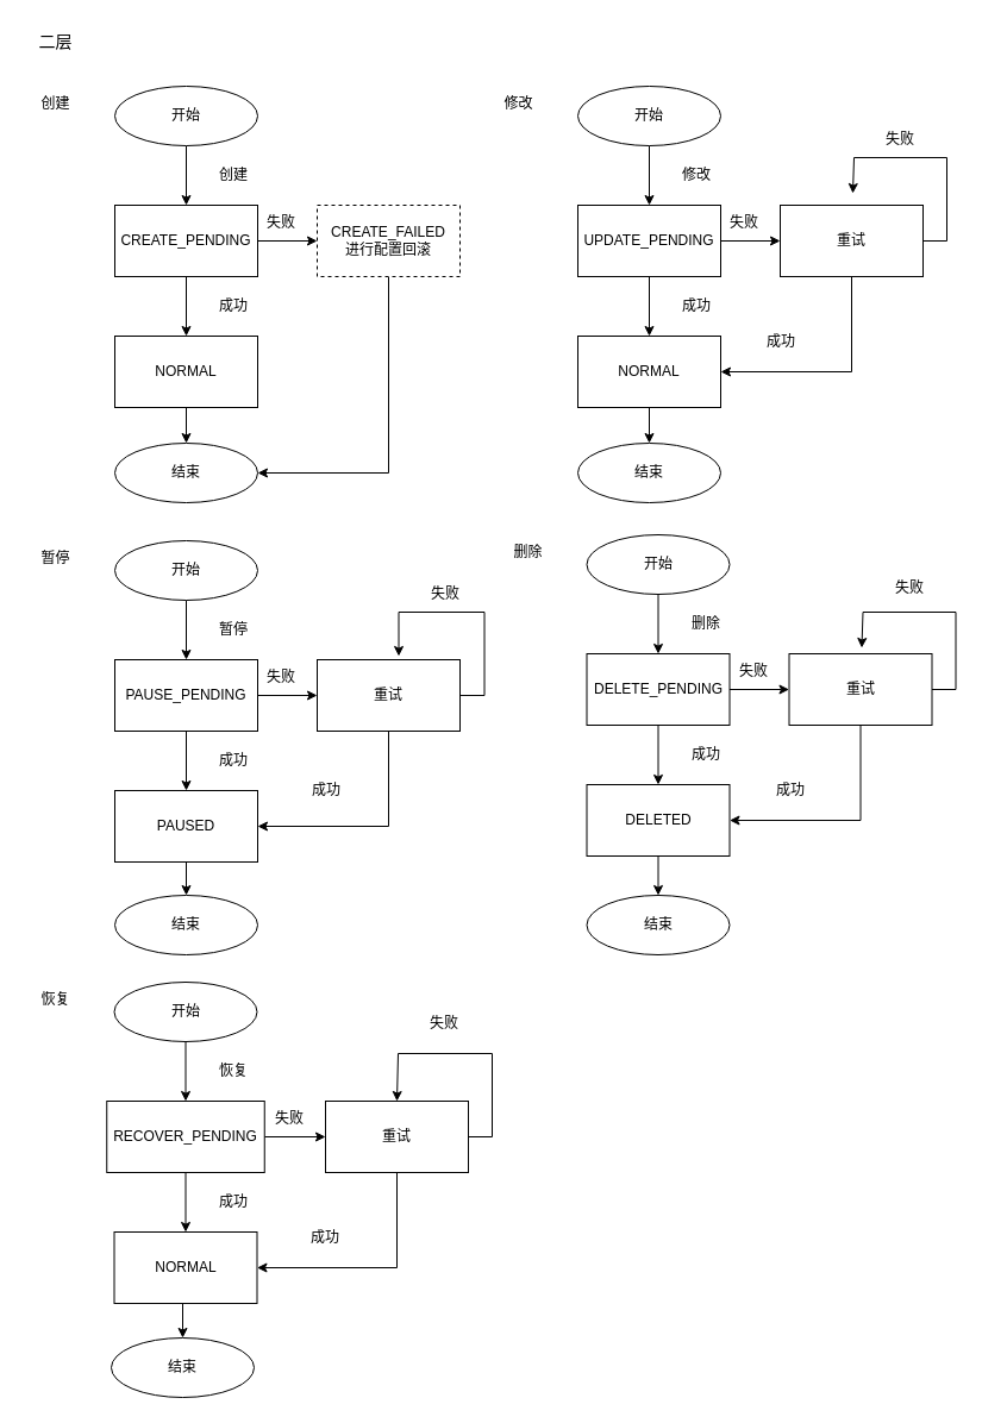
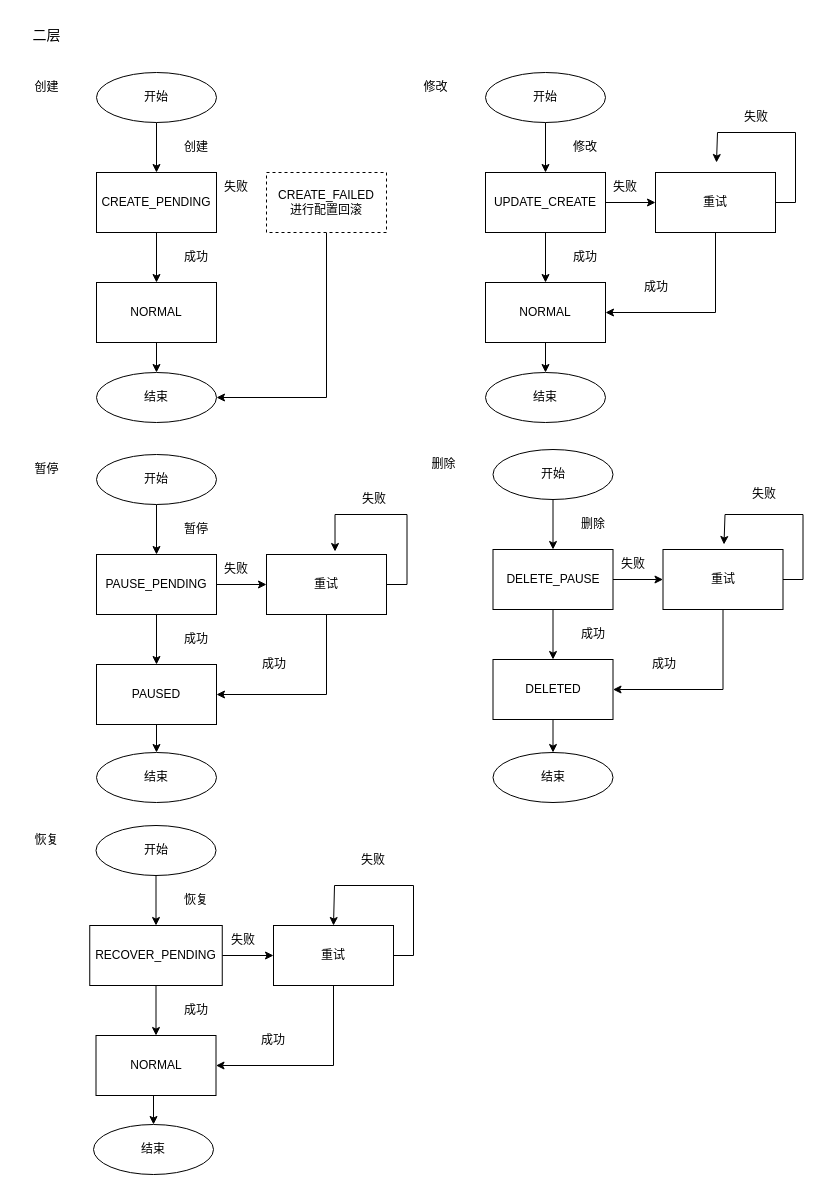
  <mxCell id="0" />
  <mxCell id="1" parent="0" />
  <mxCell id="2" style="edgeStyle=orthogonalEdgeStyle;rounded=0;orthogonalLoop=1;jettySize=auto;html=1;exitX=0.5;exitY=1;exitDx=0;exitDy=0;entryX=0.5;entryY=0;entryDx=0;entryDy=0;" parent="1" source="3" target="7" edge="1"><mxGeometry relative="1" as="geometry" /></mxCell>
  <mxCell id="3" value="开始" style="ellipse;whiteSpace=wrap;html=1;" parent="1" vertex="1"><mxGeometry x="96" y="72" width="120" height="50" as="geometry" /></mxCell>
  <mxCell id="4" value="&lt;font style=&quot;font-size: 14px;&quot;&gt;二层&lt;/font&gt;" style="text;html=1;align=center;verticalAlign=middle;resizable=0;points=[];autosize=1;strokeColor=none;fillColor=none;shadow=1;" parent="1" vertex="1"><mxGeometry x="20.5" y="20" width="50" height="30" as="geometry" /></mxCell>
- <mxCell id="5" style="edgeStyle=orthogonalEdgeStyle;rounded=0;orthogonalLoop=1;jettySize=auto;html=1;exitX=1;exitY=0.5;exitDx=0;exitDy=0;entryX=0;entryY=0.5;entryDx=0;entryDy=0;" parent="1" source="7" target="10" edge="1"><mxGeometry relative="1" as="geometry" /></mxCell>
  <mxCell id="6" style="edgeStyle=orthogonalEdgeStyle;rounded=0;orthogonalLoop=1;jettySize=auto;html=1;exitX=0.5;exitY=1;exitDx=0;exitDy=0;entryX=0.5;entryY=0;entryDx=0;entryDy=0;" parent="1" source="7" target="13" edge="1"><mxGeometry relative="1" as="geometry" /></mxCell>
  <mxCell id="7" value="CREATE_PENDING" style="rounded=0;whiteSpace=wrap;html=1;" parent="1" vertex="1"><mxGeometry x="96" y="172" width="120" height="60" as="geometry" /></mxCell>
  <mxCell id="8" value="创建" style="text;strokeColor=none;align=center;fillColor=none;html=1;verticalAlign=middle;whiteSpace=wrap;rounded=0;" parent="1" vertex="1"><mxGeometry x="166" y="132" width="60" height="30" as="geometry" /></mxCell>
  <mxCell id="9" style="edgeStyle=orthogonalEdgeStyle;rounded=0;orthogonalLoop=1;jettySize=auto;html=1;exitX=0.5;exitY=1;exitDx=0;exitDy=0;entryX=1;entryY=0.5;entryDx=0;entryDy=0;" parent="1" source="10" target="80" edge="1"><mxGeometry relative="1" as="geometry" /></mxCell>
  <mxCell id="10" value="CREATE_FAILED&lt;br&gt;进行配置回滚" style="rounded=0;whiteSpace=wrap;html=1;dashed=1;" parent="1" vertex="1"><mxGeometry x="266" y="172" width="120" height="60" as="geometry" /></mxCell>
  <mxCell id="11" value="失败" style="text;strokeColor=none;align=center;fillColor=none;html=1;verticalAlign=middle;whiteSpace=wrap;rounded=0;" parent="1" vertex="1"><mxGeometry x="206" y="172" width="60" height="30" as="geometry" /></mxCell>
  <mxCell id="12" style="edgeStyle=orthogonalEdgeStyle;rounded=0;orthogonalLoop=1;jettySize=auto;html=1;exitX=0.5;exitY=1;exitDx=0;exitDy=0;entryX=0.5;entryY=0;entryDx=0;entryDy=0;" parent="1" source="13" target="80" edge="1"><mxGeometry relative="1" as="geometry" /></mxCell>
  <mxCell id="13" value="NORMAL" style="rounded=0;whiteSpace=wrap;html=1;" parent="1" vertex="1"><mxGeometry x="96" y="282" width="120" height="60" as="geometry" /></mxCell>
  <mxCell id="14" value="成功" style="text;strokeColor=none;align=center;fillColor=none;html=1;verticalAlign=middle;whiteSpace=wrap;rounded=0;" parent="1" vertex="1"><mxGeometry x="166" y="242" width="60" height="30" as="geometry" /></mxCell>
  <mxCell id="15" value="创建" style="text;html=1;align=center;verticalAlign=middle;resizable=0;points=[];autosize=1;strokeColor=none;fillColor=none;" parent="1" vertex="1"><mxGeometry x="21" y="72" width="50" height="30" as="geometry" /></mxCell>
  <mxCell id="16" style="edgeStyle=orthogonalEdgeStyle;rounded=0;orthogonalLoop=1;jettySize=auto;html=1;exitX=0.5;exitY=1;exitDx=0;exitDy=0;entryX=0.5;entryY=0;entryDx=0;entryDy=0;" parent="1" source="17" target="20" edge="1"><mxGeometry relative="1" as="geometry" /></mxCell>
  <mxCell id="17" value="开始" style="ellipse;whiteSpace=wrap;html=1;" parent="1" vertex="1"><mxGeometry x="485" y="72" width="120" height="50" as="geometry" /></mxCell>
  <mxCell id="18" style="edgeStyle=orthogonalEdgeStyle;rounded=0;orthogonalLoop=1;jettySize=auto;html=1;exitX=1;exitY=0.5;exitDx=0;exitDy=0;entryX=0;entryY=0.5;entryDx=0;entryDy=0;" parent="1" source="20" target="24" edge="1"><mxGeometry relative="1" as="geometry" /></mxCell>
  <mxCell id="19" style="edgeStyle=orthogonalEdgeStyle;rounded=0;orthogonalLoop=1;jettySize=auto;html=1;exitX=0.5;exitY=1;exitDx=0;exitDy=0;entryX=0.5;entryY=0;entryDx=0;entryDy=0;" parent="1" source="20" target="27" edge="1"><mxGeometry relative="1" as="geometry" /></mxCell>
- <mxCell id="20" value="UPDATE_PENDING" style="rounded=0;whiteSpace=wrap;html=1;" parent="1" vertex="1"><mxGeometry x="485" y="172" width="120" height="60" as="geometry" /></mxCell>
+ <mxCell id="20" value="UPDATE_CREATE" style="rounded=0;whiteSpace=wrap;html=1;" parent="1" vertex="1"><mxGeometry x="485" y="172" width="120" height="60" as="geometry" /></mxCell>
  <mxCell id="21" value="修改" style="text;strokeColor=none;align=center;fillColor=none;html=1;verticalAlign=middle;whiteSpace=wrap;rounded=0;" parent="1" vertex="1"><mxGeometry x="555" y="132" width="60" height="30" as="geometry" /></mxCell>
  <mxCell id="22" style="edgeStyle=orthogonalEdgeStyle;rounded=0;orthogonalLoop=1;jettySize=auto;html=1;exitX=0.5;exitY=1;exitDx=0;exitDy=0;entryX=1;entryY=0.5;entryDx=0;entryDy=0;" parent="1" source="24" target="27" edge="1"><mxGeometry relative="1" as="geometry" /></mxCell>
  <mxCell id="23" style="edgeStyle=orthogonalEdgeStyle;rounded=0;orthogonalLoop=1;jettySize=auto;html=1;exitX=1;exitY=0.5;exitDx=0;exitDy=0;" parent="1" source="24" edge="1"><mxGeometry relative="1" as="geometry"><mxPoint x="716" y="162" as="targetPoint" /><Array as="points"><mxPoint x="795" y="202" /><mxPoint x="795" y="132" /><mxPoint x="717" y="132" /></Array></mxGeometry></mxCell>
  <mxCell id="24" value="重试" style="rounded=0;whiteSpace=wrap;html=1;" parent="1" vertex="1"><mxGeometry x="655" y="172" width="120" height="60" as="geometry" /></mxCell>
  <mxCell id="25" value="失败" style="text;strokeColor=none;align=center;fillColor=none;html=1;verticalAlign=middle;whiteSpace=wrap;rounded=0;" parent="1" vertex="1"><mxGeometry x="595" y="172" width="60" height="30" as="geometry" /></mxCell>
  <mxCell id="26" style="edgeStyle=orthogonalEdgeStyle;rounded=0;orthogonalLoop=1;jettySize=auto;html=1;exitX=0.5;exitY=1;exitDx=0;exitDy=0;entryX=0.5;entryY=0;entryDx=0;entryDy=0;" parent="1" source="27" target="81" edge="1"><mxGeometry relative="1" as="geometry" /></mxCell>
  <mxCell id="27" value="NORMAL" style="rounded=0;whiteSpace=wrap;html=1;" parent="1" vertex="1"><mxGeometry x="485" y="282" width="120" height="60" as="geometry" /></mxCell>
  <mxCell id="28" value="成功" style="text;strokeColor=none;align=center;fillColor=none;html=1;verticalAlign=middle;whiteSpace=wrap;rounded=0;" parent="1" vertex="1"><mxGeometry x="555" y="242" width="60" height="30" as="geometry" /></mxCell>
  <mxCell id="29" value="修改" style="text;html=1;align=center;verticalAlign=middle;resizable=0;points=[];autosize=1;strokeColor=none;fillColor=none;" parent="1" vertex="1"><mxGeometry x="410" y="72" width="50" height="30" as="geometry" /></mxCell>
  <mxCell id="30" style="edgeStyle=orthogonalEdgeStyle;rounded=0;orthogonalLoop=1;jettySize=auto;html=1;exitX=0.5;exitY=1;exitDx=0;exitDy=0;entryX=0.5;entryY=0;entryDx=0;entryDy=0;" parent="1" source="31" target="34" edge="1"><mxGeometry relative="1" as="geometry" /></mxCell>
  <mxCell id="31" value="开始" style="ellipse;whiteSpace=wrap;html=1;" parent="1" vertex="1"><mxGeometry x="96" y="454" width="120" height="50" as="geometry" /></mxCell>
  <mxCell id="32" style="edgeStyle=orthogonalEdgeStyle;rounded=0;orthogonalLoop=1;jettySize=auto;html=1;exitX=1;exitY=0.5;exitDx=0;exitDy=0;entryX=0;entryY=0.5;entryDx=0;entryDy=0;" parent="1" source="34" target="38" edge="1"><mxGeometry relative="1" as="geometry" /></mxCell>
  <mxCell id="33" style="edgeStyle=orthogonalEdgeStyle;rounded=0;orthogonalLoop=1;jettySize=auto;html=1;exitX=0.5;exitY=1;exitDx=0;exitDy=0;entryX=0.5;entryY=0;entryDx=0;entryDy=0;" parent="1" source="34" target="41" edge="1"><mxGeometry relative="1" as="geometry" /></mxCell>
  <mxCell id="34" value="PAUSE_PENDING" style="rounded=0;whiteSpace=wrap;html=1;" parent="1" vertex="1"><mxGeometry x="96" y="554" width="120" height="60" as="geometry" /></mxCell>
  <mxCell id="35" value="暂停" style="text;strokeColor=none;align=center;fillColor=none;html=1;verticalAlign=middle;whiteSpace=wrap;rounded=0;" parent="1" vertex="1"><mxGeometry x="166" y="514" width="60" height="30" as="geometry" /></mxCell>
  <mxCell id="36" style="edgeStyle=orthogonalEdgeStyle;rounded=0;orthogonalLoop=1;jettySize=auto;html=1;exitX=0.5;exitY=1;exitDx=0;exitDy=0;entryX=1;entryY=0.5;entryDx=0;entryDy=0;" parent="1" source="38" target="41" edge="1"><mxGeometry relative="1" as="geometry" /></mxCell>
  <mxCell id="37" style="edgeStyle=orthogonalEdgeStyle;rounded=0;orthogonalLoop=1;jettySize=auto;html=1;exitX=1;exitY=0.5;exitDx=0;exitDy=0;entryX=0.571;entryY=-0.05;entryDx=0;entryDy=0;entryPerimeter=0;" parent="1" source="38" target="38" edge="1"><mxGeometry relative="1" as="geometry"><mxPoint x="333.5" y="544" as="targetPoint" /><Array as="points"><mxPoint x="406.5" y="584" /><mxPoint x="406.5" y="514" /><mxPoint x="334.5" y="514" /></Array></mxGeometry></mxCell>
  <mxCell id="38" value="重试" style="rounded=0;whiteSpace=wrap;html=1;" parent="1" vertex="1"><mxGeometry x="266" y="554" width="120" height="60" as="geometry" /></mxCell>
  <mxCell id="39" value="失败" style="text;strokeColor=none;align=center;fillColor=none;html=1;verticalAlign=middle;whiteSpace=wrap;rounded=0;" parent="1" vertex="1"><mxGeometry x="206" y="554" width="60" height="30" as="geometry" /></mxCell>
  <mxCell id="40" style="edgeStyle=orthogonalEdgeStyle;rounded=0;orthogonalLoop=1;jettySize=auto;html=1;exitX=0.5;exitY=1;exitDx=0;exitDy=0;entryX=0.5;entryY=0;entryDx=0;entryDy=0;" parent="1" source="41" target="82" edge="1"><mxGeometry relative="1" as="geometry" /></mxCell>
  <mxCell id="41" value="PAUSED" style="rounded=0;whiteSpace=wrap;html=1;" parent="1" vertex="1"><mxGeometry x="96" y="664" width="120" height="60" as="geometry" /></mxCell>
  <mxCell id="42" value="成功" style="text;strokeColor=none;align=center;fillColor=none;html=1;verticalAlign=middle;whiteSpace=wrap;rounded=0;" parent="1" vertex="1"><mxGeometry x="166" y="624" width="60" height="30" as="geometry" /></mxCell>
  <mxCell id="43" value="暂停" style="text;html=1;align=center;verticalAlign=middle;resizable=0;points=[];autosize=1;strokeColor=none;fillColor=none;" parent="1" vertex="1"><mxGeometry x="21" y="454" width="50" height="30" as="geometry" /></mxCell>
  <mxCell id="44" style="edgeStyle=orthogonalEdgeStyle;rounded=0;orthogonalLoop=1;jettySize=auto;html=1;exitX=0.5;exitY=1;exitDx=0;exitDy=0;entryX=0.5;entryY=0;entryDx=0;entryDy=0;" parent="1" source="45" target="48" edge="1"><mxGeometry relative="1" as="geometry" /></mxCell>
  <mxCell id="45" value="开始" style="ellipse;whiteSpace=wrap;html=1;" parent="1" vertex="1"><mxGeometry x="492.5" y="449" width="120" height="50" as="geometry" /></mxCell>
  <mxCell id="46" style="edgeStyle=orthogonalEdgeStyle;rounded=0;orthogonalLoop=1;jettySize=auto;html=1;exitX=1;exitY=0.5;exitDx=0;exitDy=0;entryX=0;entryY=0.5;entryDx=0;entryDy=0;" parent="1" source="48" target="52" edge="1"><mxGeometry relative="1" as="geometry" /></mxCell>
  <mxCell id="47" style="edgeStyle=orthogonalEdgeStyle;rounded=0;orthogonalLoop=1;jettySize=auto;html=1;exitX=0.5;exitY=1;exitDx=0;exitDy=0;entryX=0.5;entryY=0;entryDx=0;entryDy=0;" parent="1" source="48" target="55" edge="1"><mxGeometry relative="1" as="geometry" /></mxCell>
- <mxCell id="48" value="DELETE_PENDING" style="rounded=0;whiteSpace=wrap;html=1;" parent="1" vertex="1"><mxGeometry x="492.5" y="549" width="120" height="60" as="geometry" /></mxCell>
+ <mxCell id="48" value="DELETE_PAUSE" style="rounded=0;whiteSpace=wrap;html=1;" parent="1" vertex="1"><mxGeometry x="492.5" y="549" width="120" height="60" as="geometry" /></mxCell>
  <mxCell id="49" value="删除" style="text;strokeColor=none;align=center;fillColor=none;html=1;verticalAlign=middle;whiteSpace=wrap;rounded=0;" parent="1" vertex="1"><mxGeometry x="562.5" y="509" width="60" height="30" as="geometry" /></mxCell>
  <mxCell id="50" style="edgeStyle=orthogonalEdgeStyle;rounded=0;orthogonalLoop=1;jettySize=auto;html=1;exitX=0.5;exitY=1;exitDx=0;exitDy=0;entryX=1;entryY=0.5;entryDx=0;entryDy=0;" parent="1" source="52" target="55" edge="1"><mxGeometry relative="1" as="geometry" /></mxCell>
  <mxCell id="51" style="edgeStyle=orthogonalEdgeStyle;rounded=0;orthogonalLoop=1;jettySize=auto;html=1;exitX=1;exitY=0.5;exitDx=0;exitDy=0;" parent="1" source="52" edge="1"><mxGeometry relative="1" as="geometry"><mxPoint x="723.5" y="544" as="targetPoint" /><Array as="points"><mxPoint x="802.5" y="579" /><mxPoint x="802.5" y="514" /><mxPoint x="724.5" y="514" /></Array></mxGeometry></mxCell>
  <mxCell id="52" value="重试" style="rounded=0;whiteSpace=wrap;html=1;" parent="1" vertex="1"><mxGeometry x="662.5" y="549" width="120" height="60" as="geometry" /></mxCell>
  <mxCell id="53" value="失败" style="text;strokeColor=none;align=center;fillColor=none;html=1;verticalAlign=middle;whiteSpace=wrap;rounded=0;" parent="1" vertex="1"><mxGeometry x="602.5" y="549" width="60" height="30" as="geometry" /></mxCell>
  <mxCell id="54" style="edgeStyle=orthogonalEdgeStyle;rounded=0;orthogonalLoop=1;jettySize=auto;html=1;exitX=0.5;exitY=1;exitDx=0;exitDy=0;entryX=0.5;entryY=0;entryDx=0;entryDy=0;" parent="1" source="55" target="83" edge="1"><mxGeometry relative="1" as="geometry" /></mxCell>
  <mxCell id="55" value="DELETED" style="rounded=0;whiteSpace=wrap;html=1;" parent="1" vertex="1"><mxGeometry x="492.5" y="659" width="120" height="60" as="geometry" /></mxCell>
  <mxCell id="56" value="成功" style="text;strokeColor=none;align=center;fillColor=none;html=1;verticalAlign=middle;whiteSpace=wrap;rounded=0;" parent="1" vertex="1"><mxGeometry x="562.5" y="619" width="60" height="30" as="geometry" /></mxCell>
  <mxCell id="57" value="删除" style="text;html=1;align=center;verticalAlign=middle;resizable=0;points=[];autosize=1;strokeColor=none;fillColor=none;" parent="1" vertex="1"><mxGeometry x="417.5" y="449" width="50" height="30" as="geometry" /></mxCell>
  <mxCell id="58" style="edgeStyle=orthogonalEdgeStyle;rounded=0;orthogonalLoop=1;jettySize=auto;html=1;exitX=0.5;exitY=1;exitDx=0;exitDy=0;entryX=0.5;entryY=0;entryDx=0;entryDy=0;" parent="1" source="59" target="62" edge="1"><mxGeometry relative="1" as="geometry" /></mxCell>
  <mxCell id="59" value="开始" style="ellipse;whiteSpace=wrap;html=1;" parent="1" vertex="1"><mxGeometry x="95.5" y="825" width="120" height="50" as="geometry" /></mxCell>
  <mxCell id="60" style="edgeStyle=orthogonalEdgeStyle;rounded=0;orthogonalLoop=1;jettySize=auto;html=1;exitX=1;exitY=0.5;exitDx=0;exitDy=0;entryX=0;entryY=0.5;entryDx=0;entryDy=0;" parent="1" source="62" target="66" edge="1"><mxGeometry relative="1" as="geometry" /></mxCell>
  <mxCell id="61" style="edgeStyle=orthogonalEdgeStyle;rounded=0;orthogonalLoop=1;jettySize=auto;html=1;exitX=0.5;exitY=1;exitDx=0;exitDy=0;entryX=0.5;entryY=0;entryDx=0;entryDy=0;" parent="1" source="62" target="69" edge="1"><mxGeometry relative="1" as="geometry" /></mxCell>
  <mxCell id="62" value="RECOVER_PENDING" style="rounded=0;whiteSpace=wrap;html=1;" parent="1" vertex="1"><mxGeometry x="89.25" y="925" width="132.5" height="60" as="geometry" /></mxCell>
  <mxCell id="63" value="恢复" style="text;strokeColor=none;align=center;fillColor=none;html=1;verticalAlign=middle;whiteSpace=wrap;rounded=0;" parent="1" vertex="1"><mxGeometry x="165.5" y="885" width="60" height="30" as="geometry" /></mxCell>
  <mxCell id="64" style="edgeStyle=orthogonalEdgeStyle;rounded=0;orthogonalLoop=1;jettySize=auto;html=1;exitX=0.5;exitY=1;exitDx=0;exitDy=0;entryX=1;entryY=0.5;entryDx=0;entryDy=0;" parent="1" source="66" target="69" edge="1"><mxGeometry relative="1" as="geometry" /></mxCell>
  <mxCell id="65" style="edgeStyle=orthogonalEdgeStyle;rounded=0;orthogonalLoop=1;jettySize=auto;html=1;exitX=1;exitY=0.5;exitDx=0;exitDy=0;entryX=0.5;entryY=0;entryDx=0;entryDy=0;" parent="1" source="66" target="66" edge="1"><mxGeometry relative="1" as="geometry"><mxPoint x="333" y="915" as="targetPoint" /><Array as="points"><mxPoint x="413" y="955" /><mxPoint x="413" y="885" /><mxPoint x="334" y="885" /></Array></mxGeometry></mxCell>
  <mxCell id="66" value="重试" style="rounded=0;whiteSpace=wrap;html=1;" parent="1" vertex="1"><mxGeometry x="273" y="925" width="120" height="60" as="geometry" /></mxCell>
  <mxCell id="67" value="失败" style="text;strokeColor=none;align=center;fillColor=none;html=1;verticalAlign=middle;whiteSpace=wrap;rounded=0;" parent="1" vertex="1"><mxGeometry x="213" y="925" width="60" height="30" as="geometry" /></mxCell>
  <mxCell id="68" style="edgeStyle=orthogonalEdgeStyle;rounded=0;orthogonalLoop=1;jettySize=auto;html=1;exitX=0.5;exitY=1;exitDx=0;exitDy=0;entryX=0.5;entryY=0;entryDx=0;entryDy=0;" parent="1" source="69" target="84" edge="1"><mxGeometry relative="1" as="geometry" /></mxCell>
  <mxCell id="69" value="NORMAL" style="rounded=0;whiteSpace=wrap;html=1;" parent="1" vertex="1"><mxGeometry x="95.5" y="1035" width="120" height="60" as="geometry" /></mxCell>
  <mxCell id="70" value="成功" style="text;strokeColor=none;align=center;fillColor=none;html=1;verticalAlign=middle;whiteSpace=wrap;rounded=0;" parent="1" vertex="1"><mxGeometry x="165.5" y="995" width="60" height="30" as="geometry" /></mxCell>
  <mxCell id="71" value="恢复" style="text;html=1;align=center;verticalAlign=middle;resizable=0;points=[];autosize=1;strokeColor=none;fillColor=none;" parent="1" vertex="1"><mxGeometry x="20.5" y="825" width="50" height="30" as="geometry" /></mxCell>
  <mxCell id="72" value="成功" style="text;strokeColor=none;align=center;fillColor=none;html=1;verticalAlign=middle;whiteSpace=wrap;rounded=0;" parent="1" vertex="1"><mxGeometry x="626" y="272" width="60" height="30" as="geometry" /></mxCell>
  <mxCell id="73" value="成功" style="text;strokeColor=none;align=center;fillColor=none;html=1;verticalAlign=middle;whiteSpace=wrap;rounded=0;" parent="1" vertex="1"><mxGeometry x="243.5" y="649" width="60" height="30" as="geometry" /></mxCell>
  <mxCell id="74" value="成功" style="text;strokeColor=none;align=center;fillColor=none;html=1;verticalAlign=middle;whiteSpace=wrap;rounded=0;" parent="1" vertex="1"><mxGeometry x="633.5" y="649" width="60" height="30" as="geometry" /></mxCell>
  <mxCell id="75" value="成功" style="text;strokeColor=none;align=center;fillColor=none;html=1;verticalAlign=middle;whiteSpace=wrap;rounded=0;" parent="1" vertex="1"><mxGeometry x="243" y="1025" width="60" height="30" as="geometry" /></mxCell>
  <mxCell id="76" value="失败" style="text;strokeColor=none;align=center;fillColor=none;html=1;verticalAlign=middle;whiteSpace=wrap;rounded=0;" parent="1" vertex="1"><mxGeometry x="726" y="102" width="60" height="30" as="geometry" /></mxCell>
  <mxCell id="77" value="失败" style="text;strokeColor=none;align=center;fillColor=none;html=1;verticalAlign=middle;whiteSpace=wrap;rounded=0;" parent="1" vertex="1"><mxGeometry x="733.5" y="479" width="60" height="30" as="geometry" /></mxCell>
  <mxCell id="78" value="失败" style="text;strokeColor=none;align=center;fillColor=none;html=1;verticalAlign=middle;whiteSpace=wrap;rounded=0;" parent="1" vertex="1"><mxGeometry x="343.5" y="484" width="60" height="30" as="geometry" /></mxCell>
  <mxCell id="79" value="失败" style="text;strokeColor=none;align=center;fillColor=none;html=1;verticalAlign=middle;whiteSpace=wrap;rounded=0;" parent="1" vertex="1"><mxGeometry x="343" y="845" width="60" height="30" as="geometry" /></mxCell>
  <mxCell id="80" value="结束" style="ellipse;whiteSpace=wrap;html=1;" parent="1" vertex="1"><mxGeometry x="96" y="372" width="120" height="50" as="geometry" /></mxCell>
  <mxCell id="81" value="结束" style="ellipse;whiteSpace=wrap;html=1;" parent="1" vertex="1"><mxGeometry x="485" y="372" width="120" height="50" as="geometry" /></mxCell>
  <mxCell id="82" value="结束" style="ellipse;whiteSpace=wrap;html=1;" parent="1" vertex="1"><mxGeometry x="96" y="752" width="120" height="50" as="geometry" /></mxCell>
  <mxCell id="83" value="结束" style="ellipse;whiteSpace=wrap;html=1;" parent="1" vertex="1"><mxGeometry x="492.5" y="752" width="120" height="50" as="geometry" /></mxCell>
  <mxCell id="84" value="结束" style="ellipse;whiteSpace=wrap;html=1;" parent="1" vertex="1"><mxGeometry x="93" y="1124" width="120" height="50" as="geometry" /></mxCell>
